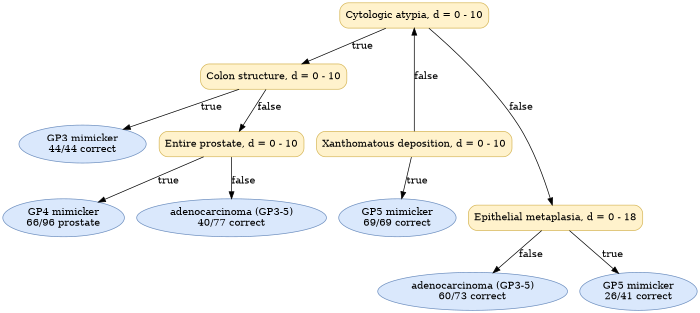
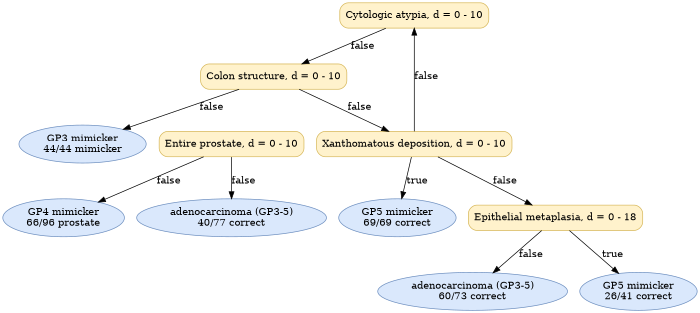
  digraph {
    fontname="Times-Roman"
    node [color="#6C8EBF" fillcolor="#DAE8FC" fontname="Times-Roman" shape=ellipse style="rounded,filled"]
    n1 [color="#D6B656" fillcolor="#FFF2CC" label="Cytologic atypia, d = 0 - 10" shape=box]
    n2 [color="#D6B656" fillcolor="#FFF2CC" label="Colon structure, d = 0 - 10" shape=box]
    n3 [color="#D6B656" fillcolor="#FFF2CC" label="Xanthomatous deposition, d = 0 - 10" shape=box]
    n4 [color="#D6B656" fillcolor="#FFF2CC" label="Epithelial metaplasia, d = 0 - 18" shape=box]
    n5 [label=<GP5 mimicker<br/>69/69 correct>]
    n6 [color="#D6B656" fillcolor="#FFF2CC" label="Entire prostate, d = 0 - 10" shape=box]
-   n7 [label=<GP3 mimicker<br/>44/44 correct>]
+   n7 [label=<GP3 mimicker<br/>44/44 mimicker>]
    n8 [label=<adenocarcinoma (GP3-5)<br/>60/73 correct>]
    n9 [label=<GP5 mimicker<br/>26/41 correct>]
    n10 [label=<adenocarcinoma (GP3-5)<br/>40/77 correct>]
    n11 [label=<GP4 mimicker<br/>66/96 prostate>]
-   n1 -> n2 [label=true]
-   n2 -> n6 [label=false]
-   n2 -> n7 [label=true]
+   n1 -> n2 [label=false]
+   n2 -> n3 [label=false]
+   n2 -> n7 [label=false]
    n3 -> n1 [label=false]
-   n1 -> n4 [label=false]
+   n3 -> n4 [label=false]
    n3 -> n5 [label=true]
    n4 -> n8 [label=false]
    n4 -> n9 [label=true]
    n6 -> n10 [label=false]
-   n6 -> n11 [label=true]
+   n6 -> n11 [label=false]
  }
